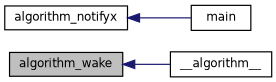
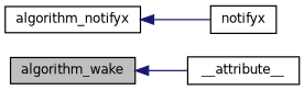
  digraph {
    rankdir=LR
    node [color=black fillcolor=white fontname=Helvetica fontsize=10 shape=record style=filled]
    edge [color=midnightblue dir=back fontname=Helvetica fontsize=10 labelfontname=Helvetica labelfontsize=10 style=solid]
    n1 [fillcolor=grey75 fontcolor=black height=0.2 label=algorithm_wake width=0.4]
-   n2 [height=0.2 label=__algorithm__ width=0.4]
+   n2 [height=0.2 label=__attribute__ width=0.4]
    n3 [height=0.2 label=algorithm_notifyx width=0.4]
-   n4 [height=0.2 label=main width=0.4]
+   n4 [height=0.2 label=notifyx width=0.4]
    n1 -> n2
    n3 -> n4
  }
